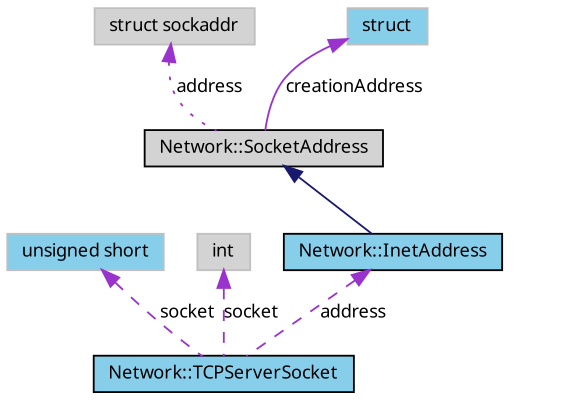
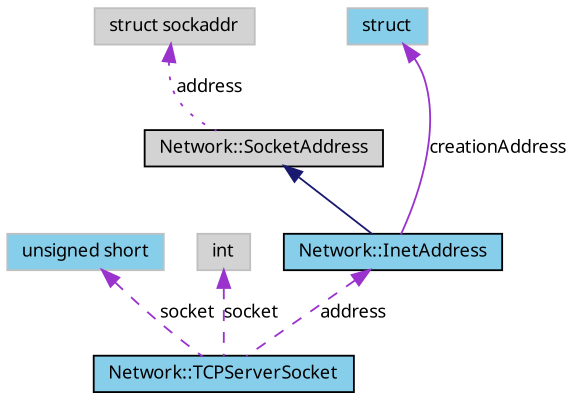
  digraph {
    node [color=grey75 fillcolor=skyblue fontname="FreeSans.ttf" fontsize=10 shape=record style=filled]
    edge [color=darkorchid3 dir=back fontname="FreeSans.ttf" fontsize=10 labelfontname="FreeSans.ttf" labelfontsize=10 style=dashed]
    n1 [color=black fontcolor=black height=0.2 label="Network::TCPServerSocket" width=0.4]
    n2 [height=0.2 label="unsigned short" width=0.4]
    n3 [fillcolor=lightgrey height=0.2 label=int width=0.4]
    n4 [color=black height=0.2 label="Network::InetAddress" width=0.4]
    n5 [color=black fillcolor=lightgrey height=0.2 label="Network::SocketAddress" width=0.4]
    n6 [fillcolor=lightgrey height=0.2 label="struct sockaddr" width=0.4]
    n7 [height=0.2 label=struct width=0.4]
    n2 -> n1 [label=socket]
    n3 -> n1 [label=socket]
    n4 -> n1 [label=address]
    n5 -> n4 [color=midnightblue style=solid]
    n6 -> n5 [label=address style=dotted]
-   n7 -> n5 [label=creationAddress style=solid]
+   n7 -> n4 [label=creationAddress style=solid]
  }
